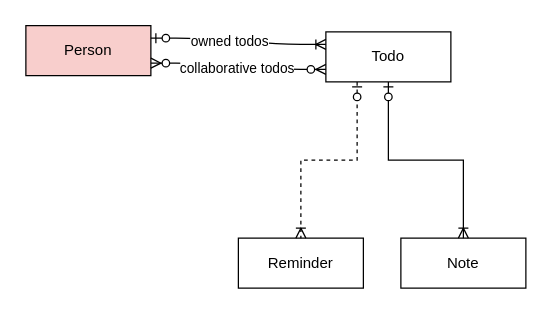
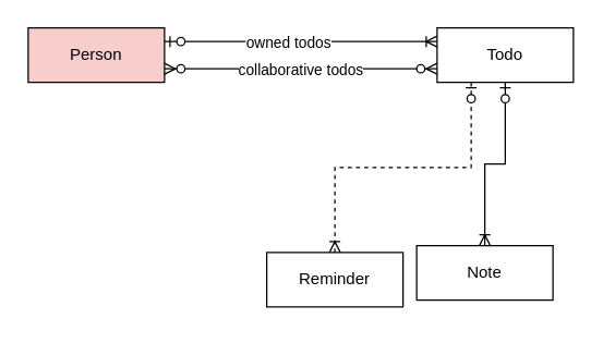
  <mxCell id="0" />
  <mxCell id="1" parent="0" />
  <mxCell id="2" value="Person" style="whiteSpace=wrap;html=1;align=center;fillColor=#f8cecc;" vertex="1" parent="1"><mxGeometry x="20" y="20" width="100" height="40" as="geometry" /></mxCell>
- <mxCell id="3" value="Note" style="whiteSpace=wrap;html=1;align=center;" vertex="1" parent="1"><mxGeometry x="320" y="190" width="100" height="40" as="geometry" /></mxCell>
- <mxCell id="4" value="Reminder" style="whiteSpace=wrap;html=1;align=center;" vertex="1" parent="1"><mxGeometry x="190" y="190" width="100" height="40" as="geometry" /></mxCell>
+ <mxCell id="3" value="Note" style="whiteSpace=wrap;html=1;align=center;" vertex="1" parent="1"><mxGeometry x="305" y="180" width="100" height="40" as="geometry" /></mxCell>
+ <mxCell id="4" value="Reminder" style="whiteSpace=wrap;html=1;align=center;" vertex="1" parent="1"><mxGeometry x="195" y="185" width="100" height="40" as="geometry" /></mxCell>
  <mxCell id="5" style="edgeStyle=orthogonalEdgeStyle;rounded=0;jumpStyle=none;orthogonalLoop=1;jettySize=auto;html=1;entryX=0.5;entryY=0;entryDx=0;entryDy=0;startArrow=ERzeroToOne;startFill=1;endArrow=ERoneToMany;endFill=0;" edge="1" parent="1" source="6" target="3"><mxGeometry relative="1" as="geometry" /></mxCell>
- <mxCell id="6" value="Todo" style="whiteSpace=wrap;html=1;align=center;" vertex="1" parent="1"><mxGeometry x="260" y="25" width="100" height="40" as="geometry" /></mxCell>
+ <mxCell id="6" value="Todo" style="whiteSpace=wrap;html=1;align=center;" vertex="1" parent="1"><mxGeometry x="320" y="20" width="100" height="40" as="geometry" /></mxCell>
  <mxCell id="7" value="" style="edgeStyle=entityRelationEdgeStyle;fontSize=12;html=1;endArrow=ERoneToMany;startArrow=ERzeroToOne;exitX=1;exitY=0.25;exitDx=0;exitDy=0;entryX=0;entryY=0.25;entryDx=0;entryDy=0;endFill=0;startFill=1;" edge="1" parent="1" source="2" target="6"><mxGeometry width="100" height="100" relative="1" as="geometry"><mxPoint x="270" y="160" as="sourcePoint" /><mxPoint x="370" y="60" as="targetPoint" /></mxGeometry></mxCell>
  <mxCell id="8" value="owned todos" style="edgeLabel;html=1;align=center;verticalAlign=middle;resizable=0;points=[];" vertex="1" connectable="0" parent="7"><mxGeometry x="-0.1" relative="1" as="geometry"><mxPoint as="offset" /></mxGeometry></mxCell>
  <mxCell id="9" value="" style="edgeStyle=entityRelationEdgeStyle;fontSize=12;html=1;endArrow=ERzeroToMany;endFill=1;startArrow=ERzeroToMany;exitX=1;exitY=0.75;exitDx=0;exitDy=0;entryX=0;entryY=0.75;entryDx=0;entryDy=0;" edge="1" parent="1" source="2" target="6"><mxGeometry width="100" height="100" relative="1" as="geometry"><mxPoint x="130" y="230" as="sourcePoint" /><mxPoint x="230" y="130" as="targetPoint" /></mxGeometry></mxCell>
  <mxCell id="10" value="collaborative todos" style="edgeLabel;html=1;align=center;verticalAlign=middle;resizable=0;points=[];" vertex="1" connectable="0" parent="9"><mxGeometry x="-0.01" y="-1" relative="1" as="geometry"><mxPoint as="offset" /></mxGeometry></mxCell>
  <mxCell id="11" style="edgeStyle=orthogonalEdgeStyle;rounded=0;jumpStyle=none;orthogonalLoop=1;jettySize=auto;html=1;entryX=0.5;entryY=0;entryDx=0;entryDy=0;startArrow=ERzeroToOne;startFill=1;endArrow=ERoneToMany;endFill=0;exitX=0.25;exitY=1;exitDx=0;exitDy=0;dashed=1;" edge="1" parent="1" source="6" target="4"><mxGeometry relative="1" as="geometry"><mxPoint x="380" y="70" as="sourcePoint" /><mxPoint x="380" y="200" as="targetPoint" /></mxGeometry></mxCell>
